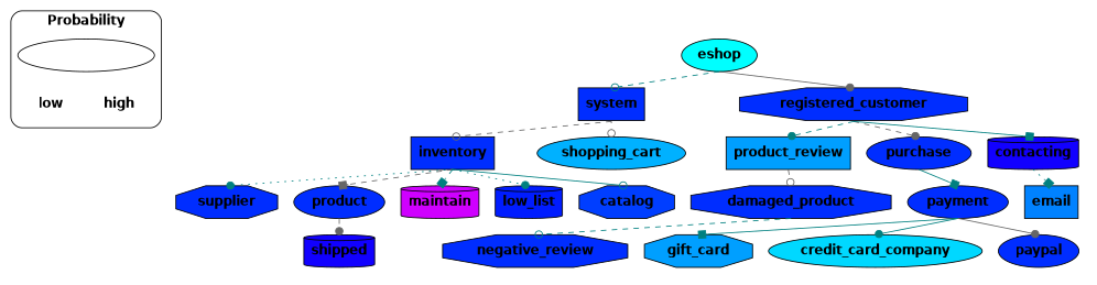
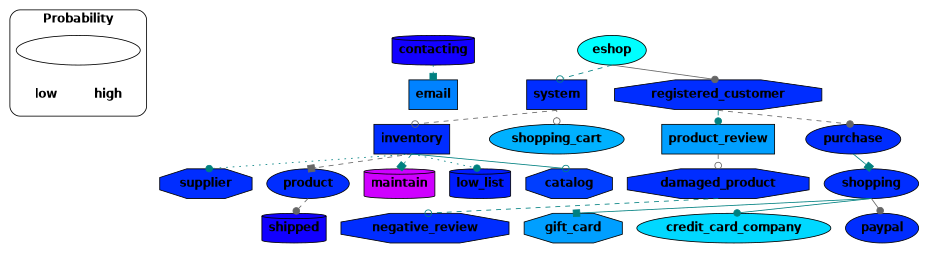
  digraph {
    clusterrank=local
    rankdir=TB
    splines=line
    node [fillcolor="0.637 1.0 1.0" fontname="helvetica-bold" shape=ellipse style=filled]
    edge [headport=n style=dashed tailport=s arrowhead=dot color=teal dir=forward]
    n1 [fillcolor="0.5 1.0 1.0: 0.55 1.0 1.0: 0.6 1.0 1.0: 0.65 1.0 1.0: 0.7 1.0 1.0: 0.75 1.0 1.0: 0.8 1.0 1.0: 0.85 1.0 1.0: 0.9 1.0 1.0: 0.95 1.0 1.0: 1.0 1.0 1.0" label="                      " style=striped]
    n2 [label="low      	high" shape=plaintext fillcolor="" style=""]
    n3 [fillcolor="0.500 1.0 1.0" label=eshop]
    n4 [label=system shape=box]
    n5 [label=registered_customer shape=octagon]
    n6 [label=inventory shape=box]
    n7 [fillcolor="0.551 1.0 1.0" label=shopping_cart]
    n8 [fillcolor="0.563 1.0 1.0" label=product_review shape=box]
    n9 [label=purchase]
    n10 [fillcolor="0.679 1.0 1.0" label=contacting shape=cylinder]
    n11 [label=supplier shape=octagon]
    n12 [label=product]
    n13 [fillcolor="0.802 1.0 1.0" label=maintain shape=cylinder]
    n14 [fillcolor="0.648 1.0 1.0" label=low_list shape=cylinder]
    n15 [fillcolor="0.626 1.0 1.0" label=catalog shape=octagon]
    n16 [fillcolor="0.678 1.0 1.0" label=shipped shape=cylinder]
    n17 [label=damaged_product shape=octagon]
    n18 [label=negative_review shape=octagon]
-   n19 [label=payment]
+   n19 [label=shopping]
    n20 [fillcolor="0.563 1.0 1.0" label=gift_card shape=octagon]
    n21 [fillcolor="0.526 1.0 1.0" label=credit_card_company]
    n22 [label=paypal]
    n23 [fillcolor="0.582 1.0 1.0" label=email shape=box]
    subgraph cluster_1 {
      color=black
      fontname="helvetica-bold"
      label=Probability
      minlen=0.01
      ranksep=0.01
      style=rounded
      n1
      n2
    }
    subgraph cluster_2 {
      color=white
      n3
      n4
      n5
      n6
      n7
      n8
      n9
      n10
      n11
      n12
      n13
      n14
      n15
      n16
      n17
      n18
      n19
      n20
      n21
      n22
      n23
    }
    n1 -> n2 [style=invis arrowhead="" color="" dir=""]
    n3 -> n4 [arrowhead=odot]
    n3 -> n5 [color=gray40 style=solid]
    n4 -> n6 [arrowhead=odot color=gray40]
    n4 -> n7 [arrowhead=odot color=gray40 style=dotted]
    n5 -> n8
    n5 -> n9 [color=gray40]
-   n5 -> n10 [arrowhead=box style=solid]
    n6 -> n11 [style=dotted]
    n6 -> n12 [arrowhead=box color=gray40]
    n6 -> n13 [arrowhead=box]
    n6 -> n14 [style=dotted]
    n6 -> n15 [arrowhead=odot style=solid]
    n8 -> n17 [arrowhead=odot color=gray40]
    n9 -> n19 [arrowhead=box style=solid]
    n10 -> n23 [arrowhead=box style=dotted]
    n12 -> n16 [color=gray40]
    n17 -> n18 [arrowhead=odot]
    n19 -> n20 [arrowhead=box style=solid]
    n19 -> n21 [style=solid]
    n19 -> n22 [color=gray40 style=solid]
  }
